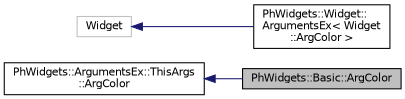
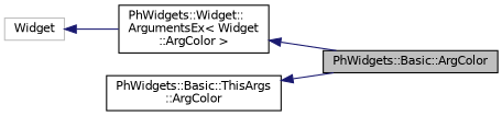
  digraph {
    rankdir=LR
    node [color=black fillcolor=white fontname=Helvetica fontsize=10 shape=record style=filled]
    edge [color=midnightblue dir=back fontname=Helvetica fontsize=10 labelfontname=Helvetica labelfontsize=10 style=solid]
    n1 [fillcolor=grey75 fontcolor=black height=0.2 label="PhWidgets::Basic::ArgColor" width=0.4]
    n2 [height=0.2 label="PhWidgets::Widget::\lArgumentsEx\< Widget\l::ArgColor \>" width=0.4]
    n3 [color=grey75 height=0.2 label=Widget width=0.4]
-   n4 [height=0.2 label="PhWidgets::ArgumentsEx::ThisArgs\l::ArgColor" width=0.4]
+   n4 [height=0.2 label="PhWidgets::Basic::ThisArgs\l::ArgColor" width=0.4]
+   n2 -> n1
    n3 -> n2
    n4 -> n1
  }
